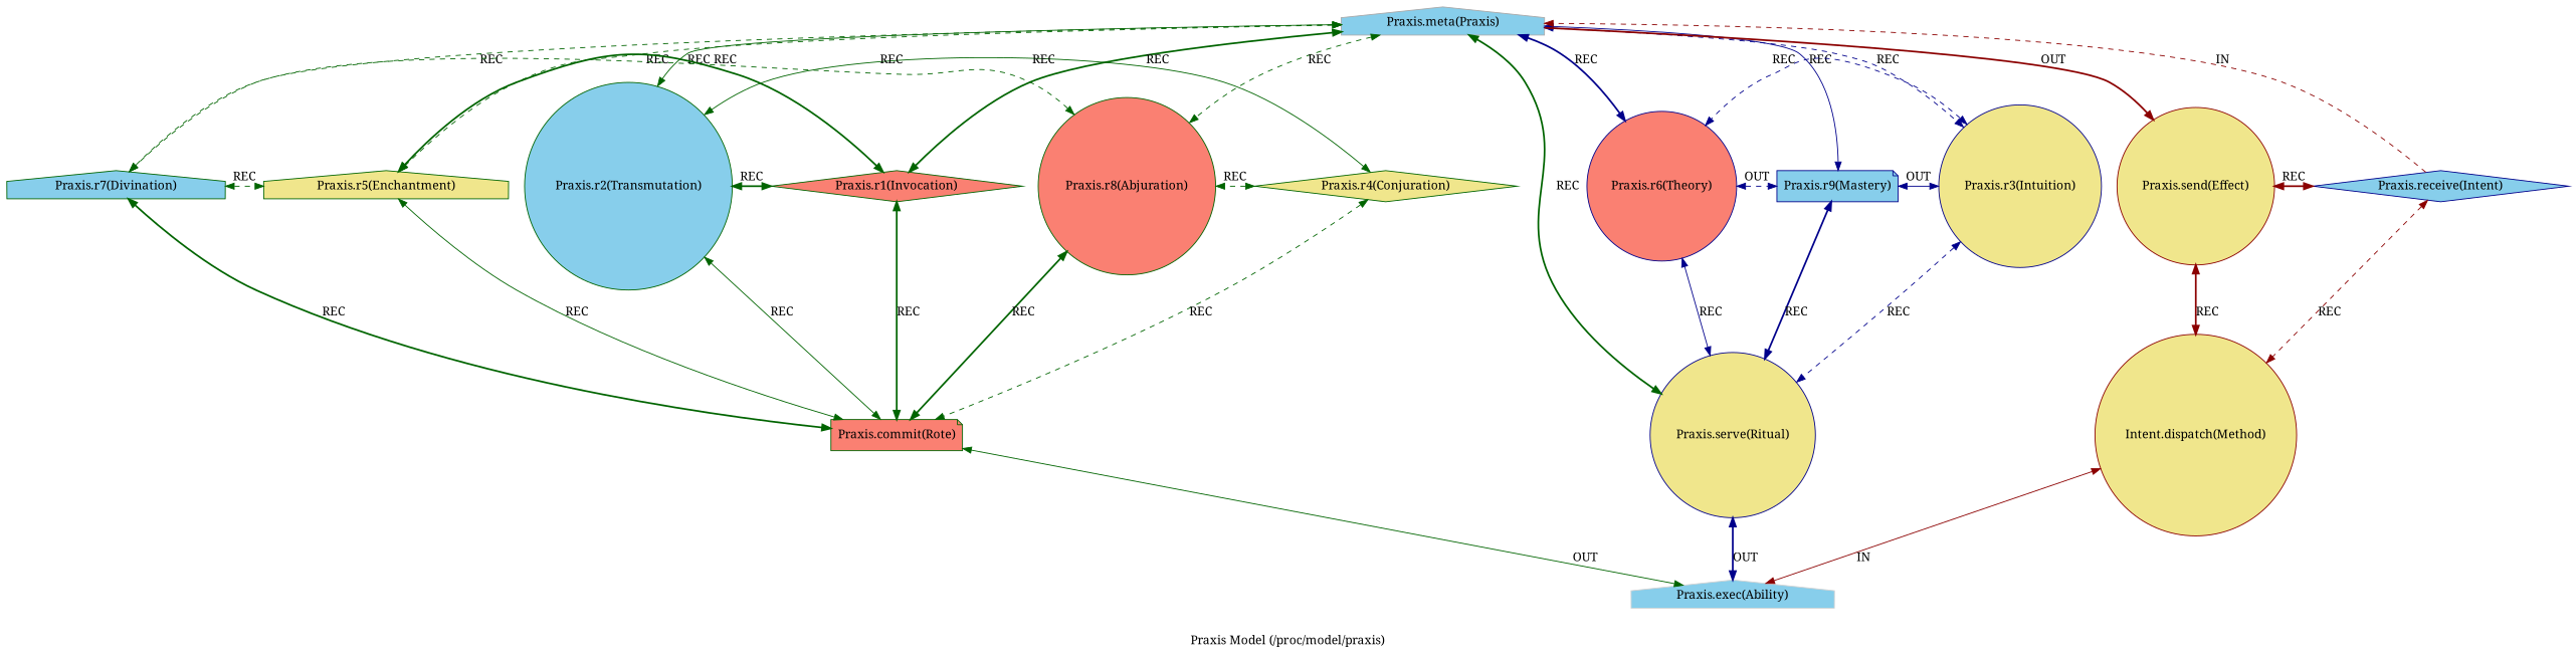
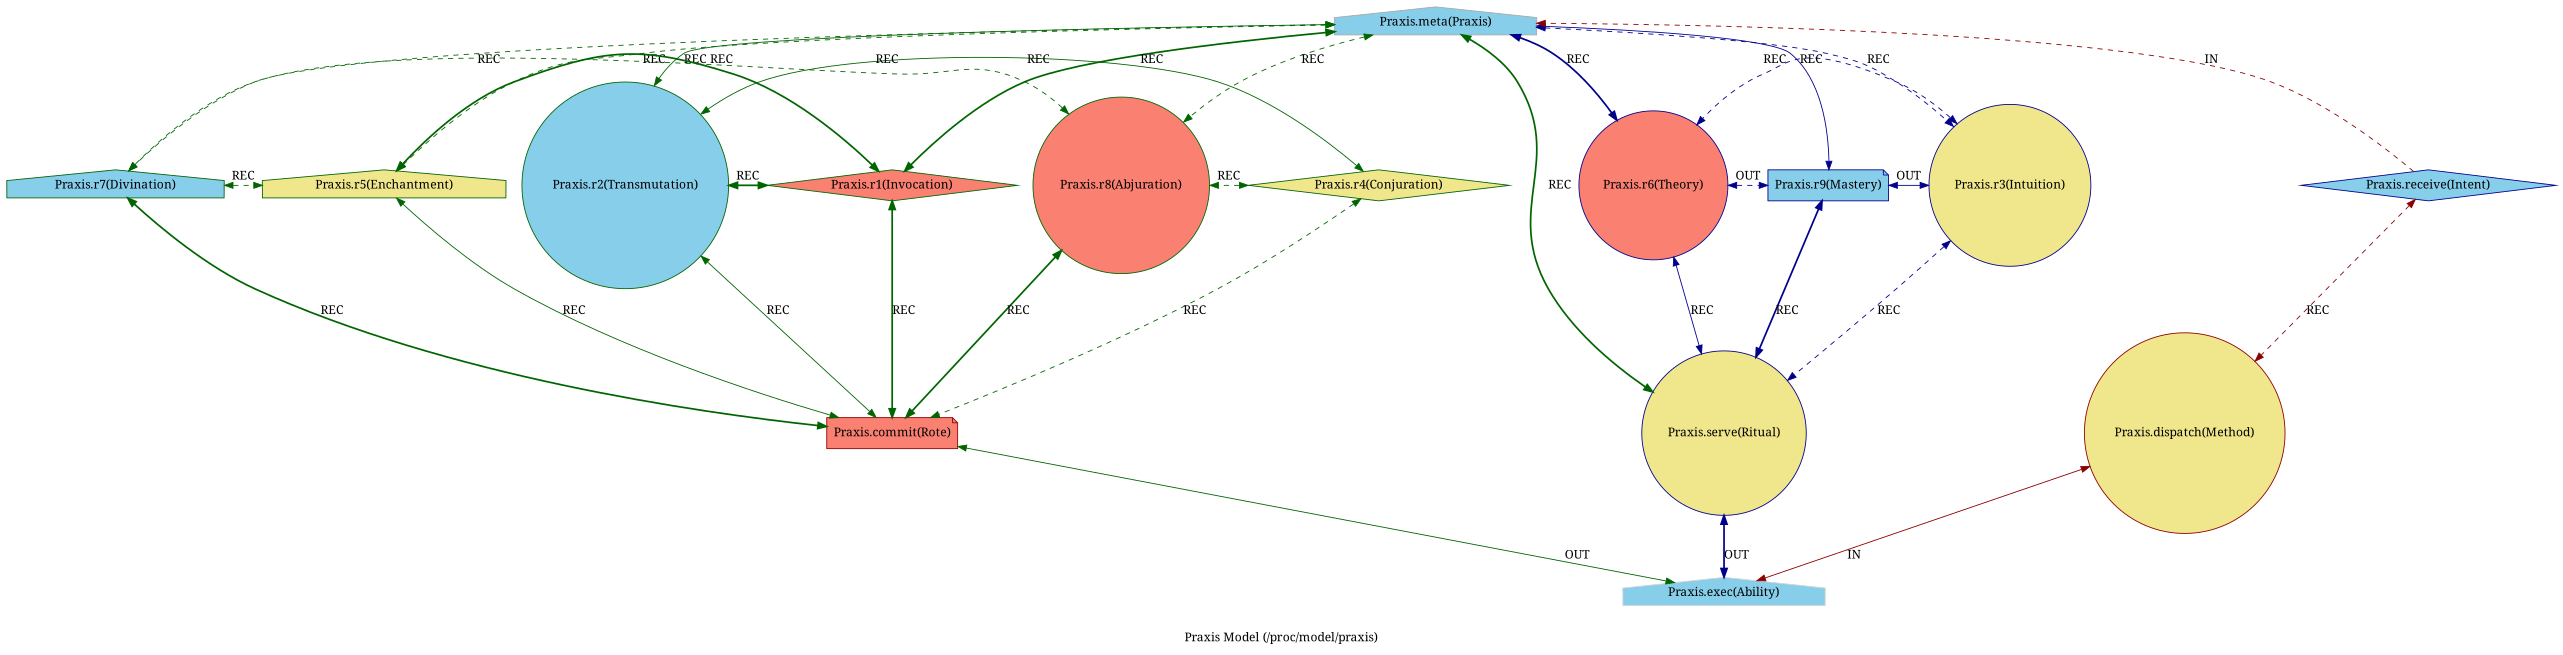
  strict digraph {
    color=lightgray
    fontname="Noto Serif"
    label="Praxis Model (/proc/model/praxis)"
    style=filled
    node [color=darkgreen fillcolor=skyblue fontname="Noto Serif" shape=circle style=filled]
    edge [color=darkgreen dir=both fontname="Noto Serif" style=bold]
    n1 [color=darkgray label="Praxis.meta(Praxis)" shape=house]
    n2 [fillcolor=salmon label="Praxis.r1(Invocation)" shape=diamond]
    n3 [label="Praxis.r2(Transmutation)"]
    n4 [fillcolor=salmon label="Praxis.r8(Abjuration)"]
    n5 [label="Praxis.r7(Divination)" shape=house]
    n6 [fillcolor=khaki label="Praxis.r5(Enchantment)" shape=house]
    n7 [color=darkblue fillcolor=khaki label="Praxis.r3(Intuition)"]
    n8 [color=darkblue fillcolor=salmon label="Praxis.r6(Theory)"]
    n9 [color=darkblue label="Praxis.r9(Mastery)" shape=note]
-   n10 [color=darkred fillcolor=khaki label="Praxis.send(Effect)"]
    n11 [color=darkblue fillcolor=khaki label="Praxis.serve(Ritual)"]
-   n12 [fillcolor=salmon label="Praxis.commit(Rote)" shape=note]
+   n12 [color=darkred fillcolor=salmon label="Praxis.commit(Rote)" shape=note]
    n13 [fillcolor=khaki label="Praxis.r4(Conjuration)" shape=diamond]
-   n14 [color=darkred fillcolor=khaki label="Intent.dispatch(Method)"]
+   n14 [color=darkred fillcolor=khaki label="Praxis.dispatch(Method)"]
    n15 [color=lightgray label="Praxis.exec(Ability)" shape=house]
    n16 [color=darkblue label="Praxis.receive(Intent)" shape=diamond]
    n1 -> n2 [label=REC]
    n1 -> n3 [label=REC style=solid]
    n1 -> n4 [label=REC style=dashed]
    n1 -> n5 [label=REC style=dashed]
    n1 -> n6 [label=REC style=dashed]
    n1 -> n7 [color=darkblue label=REC style=dashed]
    n1 -> n8 [color=darkblue label=REC]
    n1 -> n9 [color=darkblue label=REC style=solid]
-   n1 -> n10 [color=darkred label=OUT dir=""]
    n1 -> n11 [label=REC]
    n2 -> n3 [constraint=false label=REC]
    n2 -> n12 [label=REC]
    n3 -> n12 [label=REC style=solid]
    n3 -> n13 [constraint=false label=REC style=solid]
    n4 -> n5 [constraint=false label=REC style=dashed]
    n4 -> n12 [label=REC]
    n5 -> n6 [constraint=false label=REC style=dashed]
    n5 -> n12 [label=REC]
    n6 -> n2 [constraint=false label=REC]
    n6 -> n12 [label=REC style=solid]
    n7 -> n8 [color=darkblue constraint=false label=REC style=dashed]
    n7 -> n11 [color=darkblue label=REC style=dashed]
    n8 -> n9 [color=darkblue constraint=false label=OUT style=dashed]
    n8 -> n11 [color=darkblue label=REC style=solid]
    n9 -> n7 [color=darkblue constraint=false label=OUT style=solid]
    n9 -> n11 [color=darkblue label=REC]
-   n10 -> n14 [color=darkred label=REC]
    n11 -> n15 [color=darkblue label=OUT]
    n12 -> n15 [label=OUT style=solid]
    n13 -> n4 [constraint=false label=REC style=dashed]
    n13 -> n12 [label=REC style=dashed]
    n14 -> n15 [color=darkred label=IN style=solid]
    n16 -> n1 [color=darkred constraint=false label=IN style=dashed dir=""]
-   n16 -> n10 [color=darkred constraint=false label=REC]
    n16 -> n14 [color=darkred label=REC style=dashed]
  }
